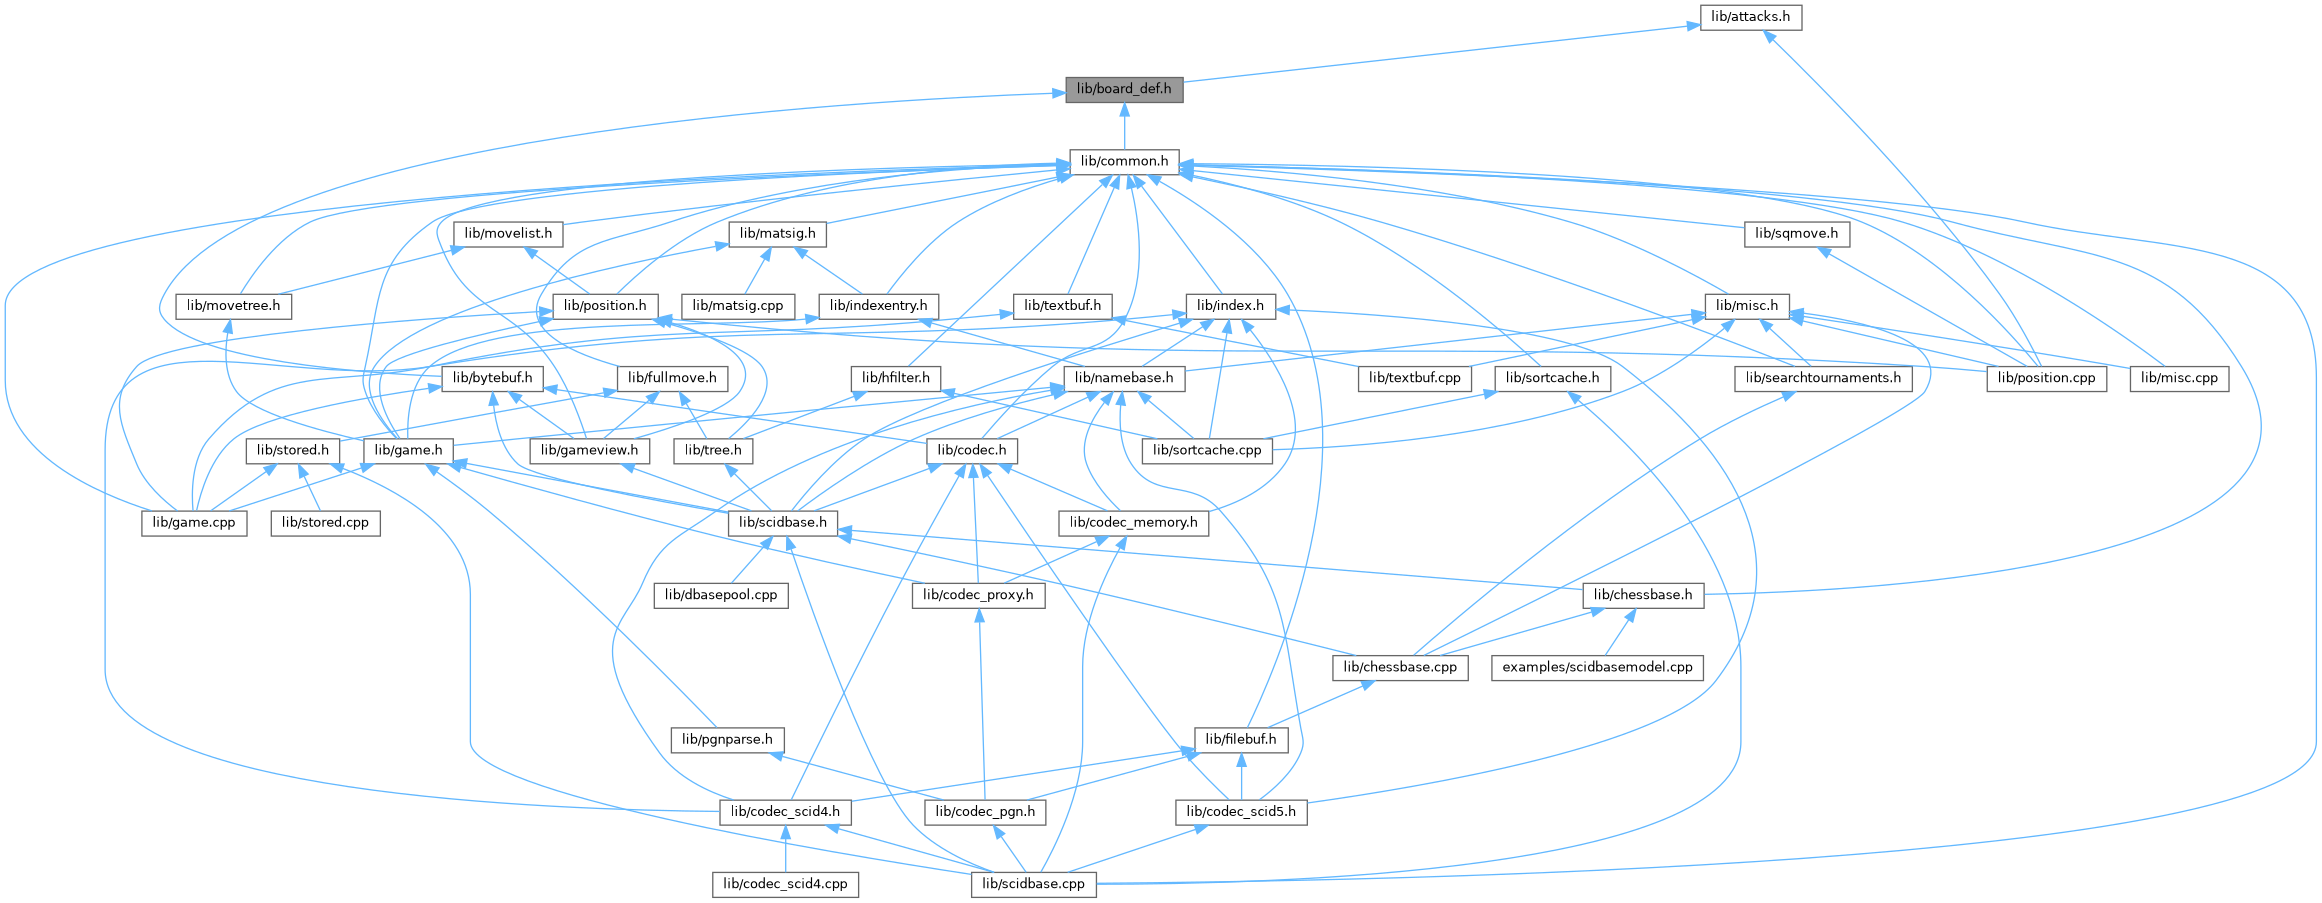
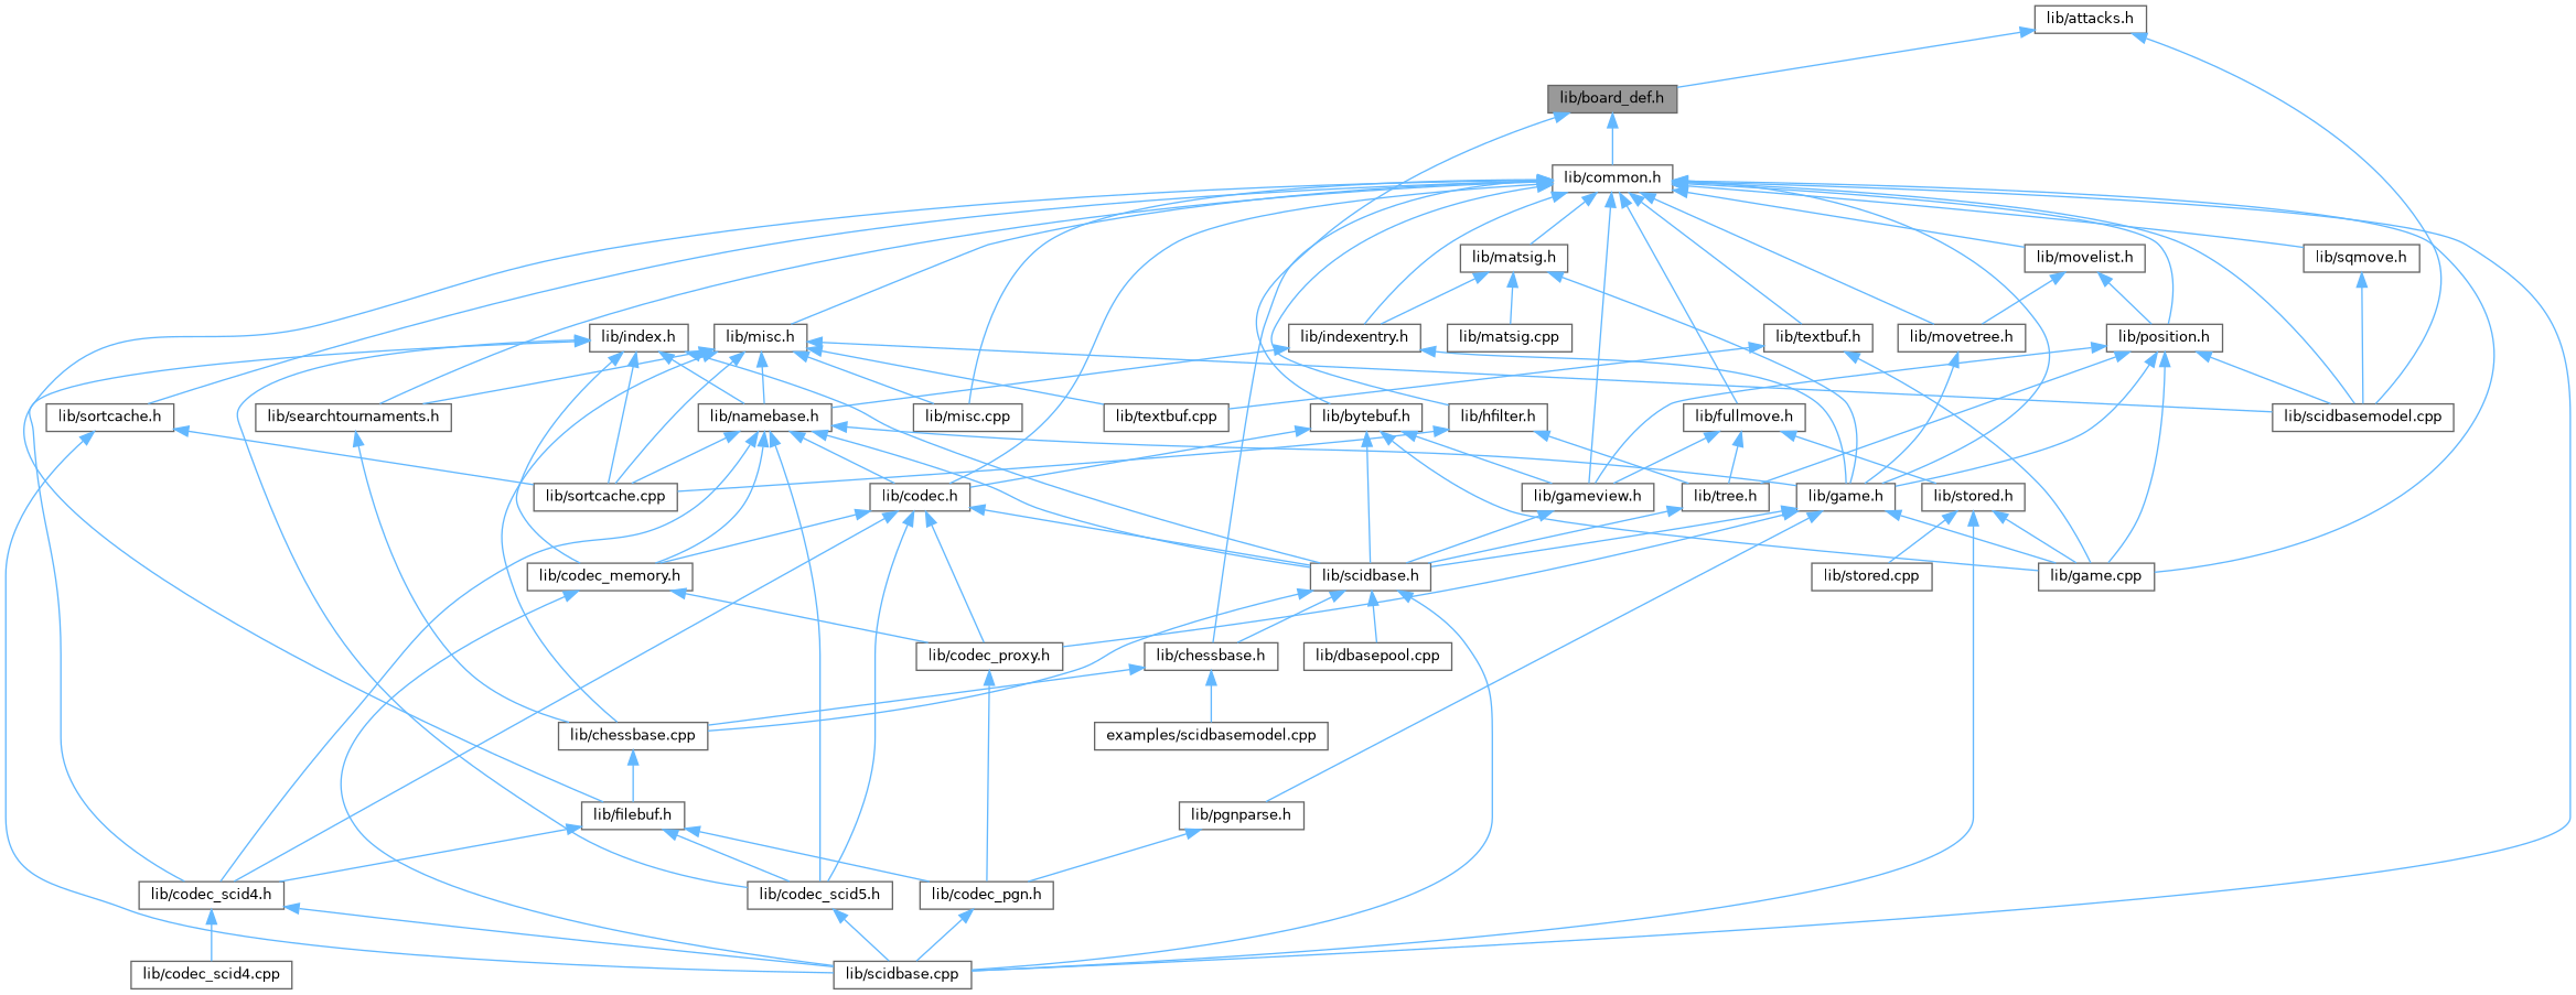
  digraph {
    node [color=grey40 fillcolor=white fontname=Helvetica fontsize=10 shape=box style=filled]
    edge [color=steelblue1 dir=back fontname=Helvetica fontsize=10 labelfontname=Helvetica labelfontsize=10 style=solid]
    n1 [color=gray40 fillcolor=grey60 fontcolor=black height=0.2 label="lib/board_def.h" width=0.4]
    n2 [height=0.2 label="lib/bytebuf.h" width=0.4]
    n3 [height=0.2 label="lib/common.h" width=0.4]
    n4 [height=0.2 label="lib/attacks.h" width=0.4]
-   n5 [height=0.2 label="lib/position.cpp" width=0.4]
+   n5 [height=0.2 label="lib/scidbasemodel.cpp" width=0.4]
    n6 [height=0.2 label="lib/codec.h" width=0.4]
    n7 [height=0.2 label="lib/scidbase.h" width=0.4]
    n8 [height=0.2 label="lib/game.cpp" width=0.4]
    n9 [height=0.2 label="lib/gameview.h" width=0.4]
    n10 [height=0.2 label="lib/scidbase.cpp" width=0.4]
    n11 [height=0.2 label="lib/chessbase.h" width=0.4]
    n12 [height=0.2 label="lib/filebuf.h" width=0.4]
    n13 [height=0.2 label="lib/fullmove.h" width=0.4]
    n14 [height=0.2 label="lib/game.h" width=0.4]
    n15 [height=0.2 label="lib/hfilter.h" width=0.4]
    n16 [height=0.2 label="lib/index.h" width=0.4]
    n17 [height=0.2 label="lib/indexentry.h" width=0.4]
    n18 [height=0.2 label="lib/matsig.h" width=0.4]
    n19 [height=0.2 label="lib/misc.cpp" width=0.4]
    n20 [height=0.2 label="lib/misc.h" width=0.4]
    n21 [height=0.2 label="lib/searchtournaments.h" width=0.4]
    n22 [height=0.2 label="lib/movelist.h" width=0.4]
    n23 [height=0.2 label="lib/movetree.h" width=0.4]
    n24 [height=0.2 label="lib/position.h" width=0.4]
    n25 [height=0.2 label="lib/sortcache.h" width=0.4]
    n26 [height=0.2 label="lib/sqmove.h" width=0.4]
    n27 [height=0.2 label="lib/textbuf.h" width=0.4]
    n28 [height=0.2 label="lib/codec_memory.h" width=0.4]
    n29 [height=0.2 label="lib/codec_proxy.h" width=0.4]
    n30 [height=0.2 label="lib/codec_scid4.h" width=0.4]
    n31 [height=0.2 label="lib/codec_scid5.h" width=0.4]
    n32 [height=0.2 label="lib/chessbase.cpp" width=0.4]
    n33 [height=0.2 label="lib/dbasepool.cpp" width=0.4]
    n34 [height=0.2 label="lib/codec_pgn.h" width=0.4]
    n35 [height=0.2 label="lib/codec_scid4.cpp" width=0.4]
    n36 [height=0.2 label="examples/scidbasemodel.cpp" width=0.4]
    n37 [height=0.2 label="lib/stored.h" width=0.4]
    n38 [height=0.2 label="lib/tree.h" width=0.4]
    n39 [height=0.2 label="lib/pgnparse.h" width=0.4]
    n40 [height=0.2 label="lib/sortcache.cpp" width=0.4]
    n41 [height=0.2 label="lib/namebase.h" width=0.4]
    n42 [height=0.2 label="lib/matsig.cpp" width=0.4]
    n43 [height=0.2 label="lib/textbuf.cpp" width=0.4]
    n44 [height=0.2 label="lib/stored.cpp" width=0.4]
    n1 -> n2
    n1 -> n3
    n2 -> n6
    n2 -> n7
    n2 -> n8
    n2 -> n9
    n3 -> n5
    n3 -> n6
    n3 -> n8
    n3 -> n9
    n3 -> n10
    n3 -> n11
    n3 -> n12
    n3 -> n13
    n3 -> n14
    n3 -> n15
-   n3 -> n16
    n3 -> n17
    n3 -> n18
    n3 -> n19
    n3 -> n20
    n3 -> n21
    n3 -> n22
    n3 -> n23
    n3 -> n24
    n3 -> n25
    n3 -> n26
    n3 -> n27
    n4 -> n1
    n4 -> n5
    n6 -> n7
    n6 -> n28
    n6 -> n29
    n6 -> n30
    n6 -> n31
    n7 -> n10
    n7 -> n11
    n7 -> n32
    n7 -> n33
    n9 -> n7
    n11 -> n32
    n11 -> n36
    n12 -> n30
    n12 -> n31
    n12 -> n34
    n13 -> n9
    n13 -> n37
    n13 -> n38
    n14 -> n7
    n14 -> n8
    n14 -> n29
    n14 -> n39
    n15 -> n38
    n15 -> n40
    n16 -> n7
    n16 -> n28
    n16 -> n30
    n16 -> n31
    n16 -> n40
    n16 -> n41
    n17 -> n14
    n17 -> n41
    n18 -> n14
    n18 -> n17
    n18 -> n42
    n20 -> n5
    n20 -> n19
    n20 -> n21
    n20 -> n32
    n20 -> n40
    n20 -> n41
    n20 -> n43
    n21 -> n32
    n22 -> n23
    n22 -> n24
    n23 -> n14
    n24 -> n5
    n24 -> n8
    n24 -> n9
    n24 -> n14
    n24 -> n38
    n25 -> n10
    n25 -> n40
    n26 -> n5
    n27 -> n8
    n27 -> n43
    n28 -> n10
    n28 -> n29
    n29 -> n34
    n30 -> n10
    n30 -> n35
    n31 -> n10
    n32 -> n12
    n34 -> n10
    n37 -> n8
    n37 -> n10
    n37 -> n44
    n38 -> n7
    n39 -> n34
    n41 -> n6
    n41 -> n7
    n41 -> n14
    n41 -> n28
    n41 -> n30
    n41 -> n31
    n41 -> n40
  }
